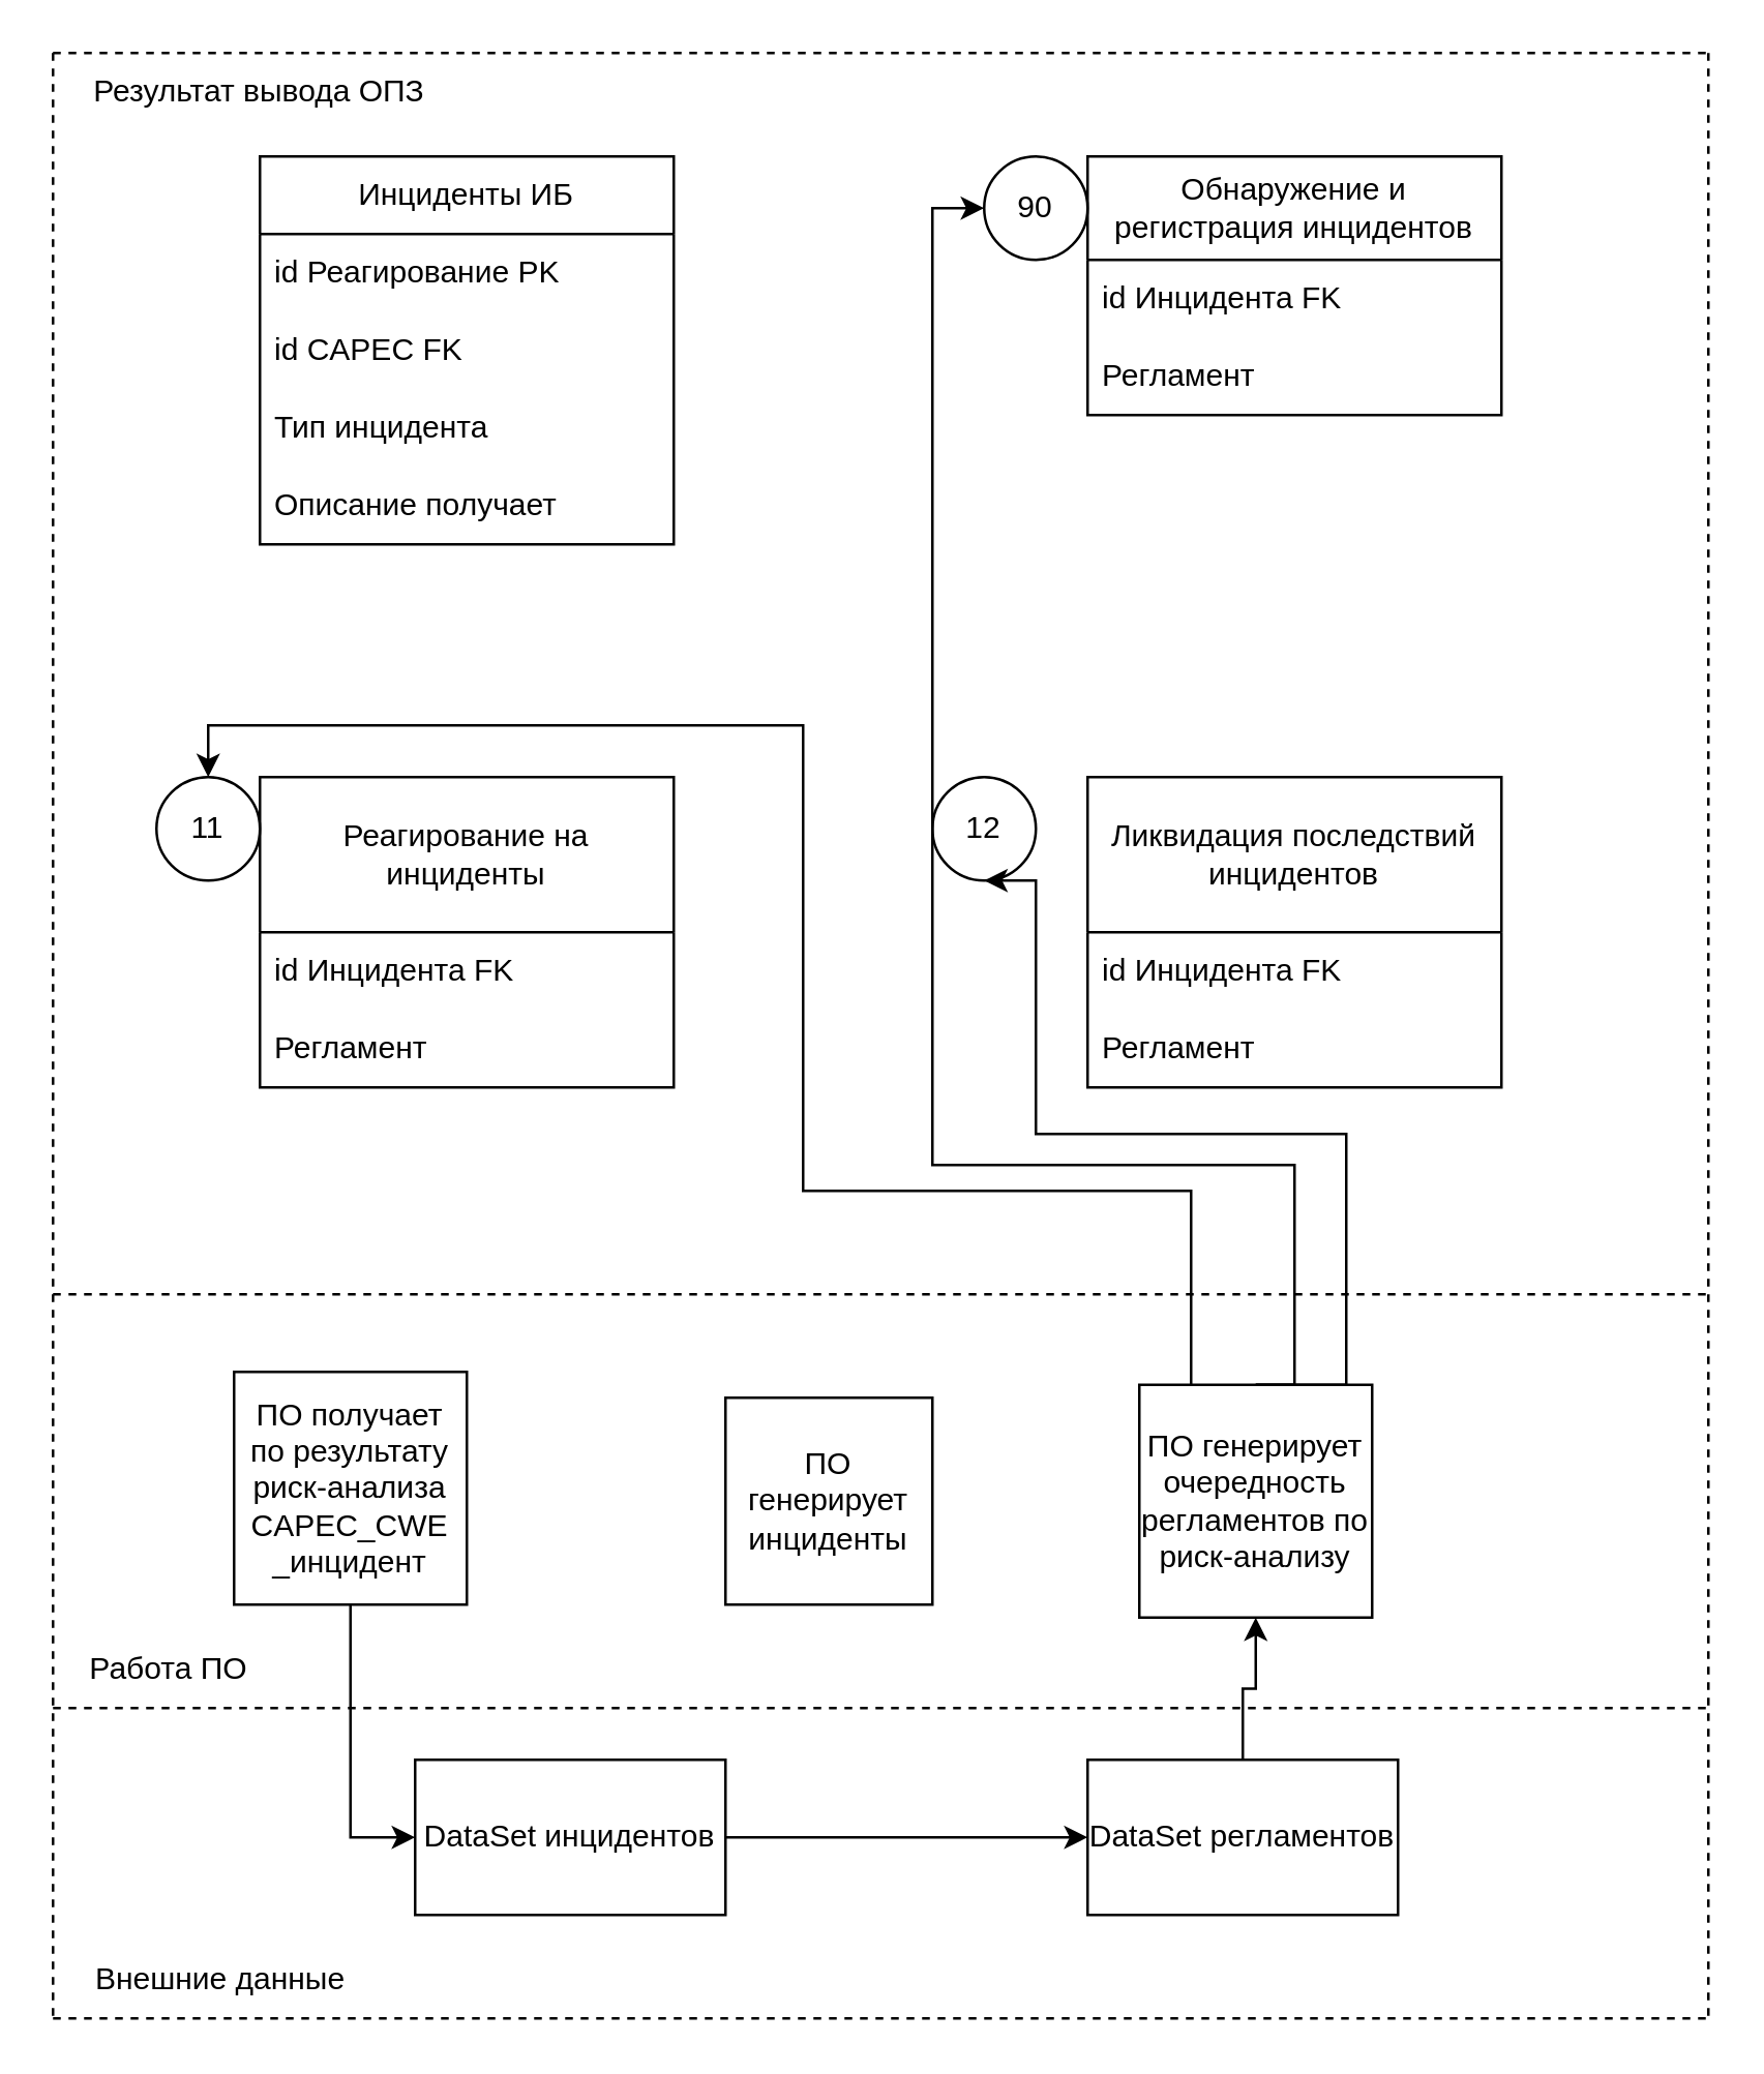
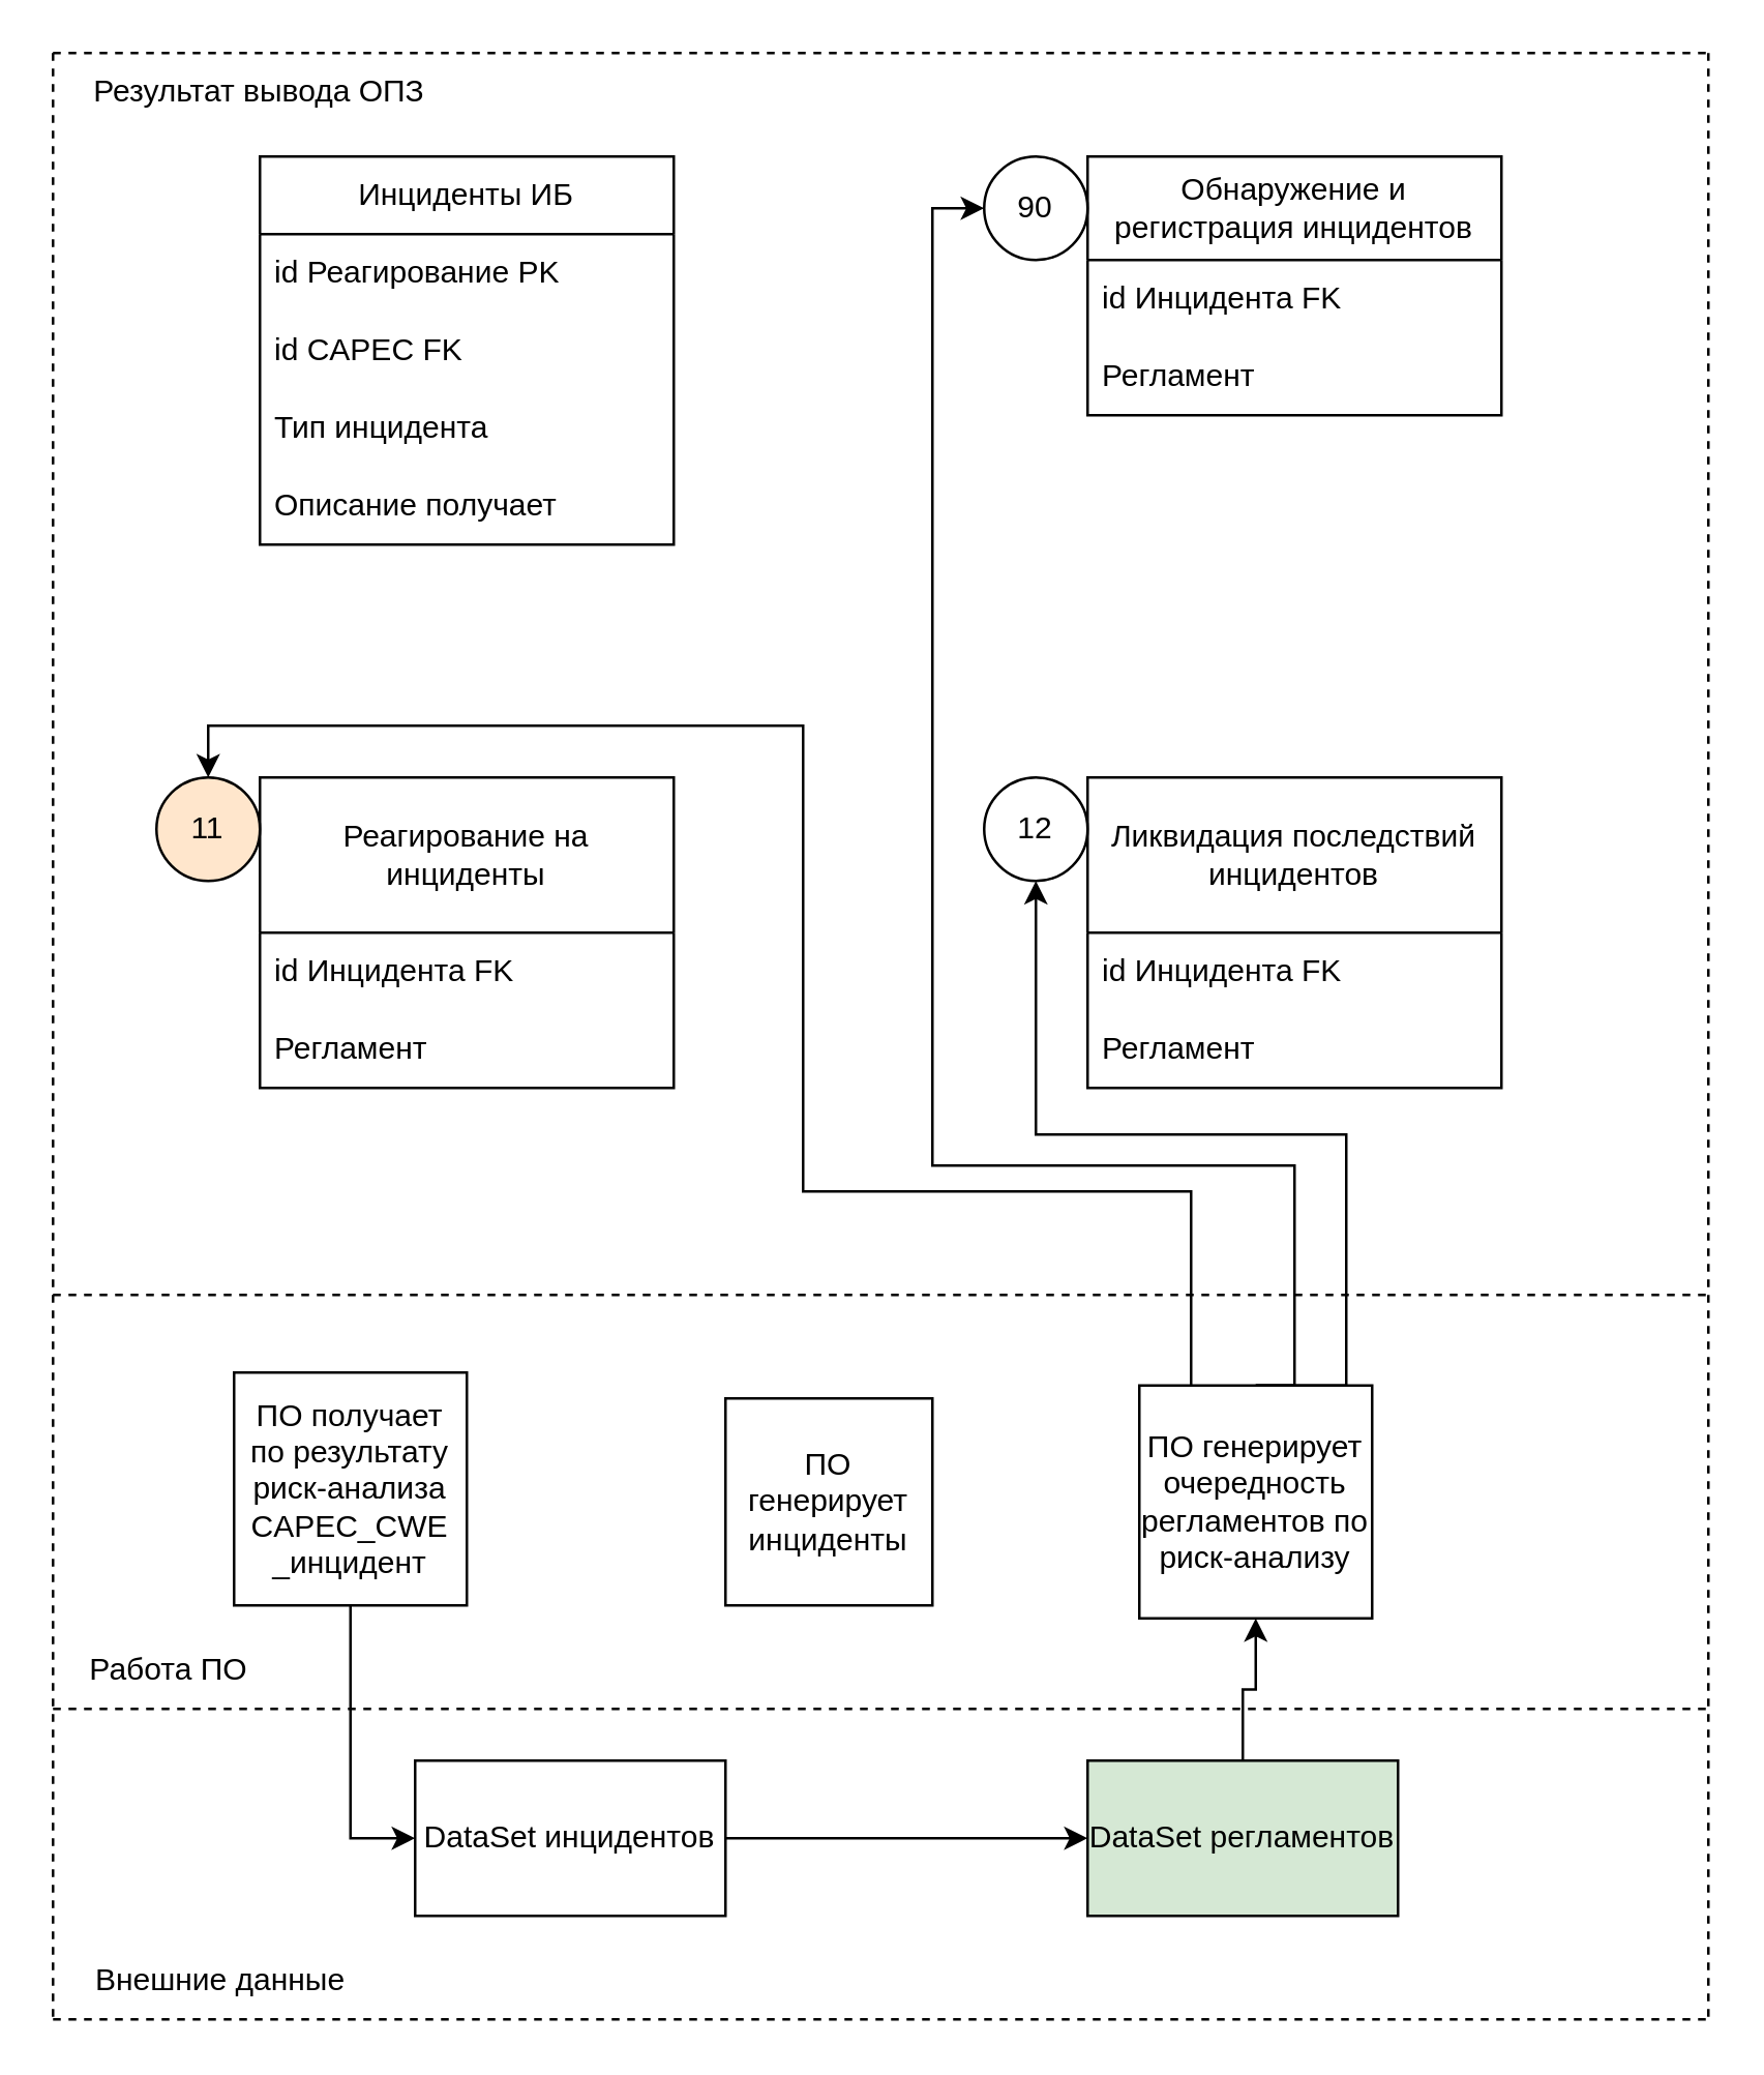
  <mxCell id="0" />
  <mxCell id="1" parent="0" />
  <mxCell id="2" value="" style="endArrow=none;dashed=1;html=1;rounded=0;" parent="1" edge="1"><mxGeometry width="50" height="50" relative="1" as="geometry"><mxPoint x="20" y="20" as="sourcePoint" /><mxPoint x="660" y="20" as="targetPoint" /></mxGeometry></mxCell>
  <mxCell id="3" value="" style="endArrow=none;dashed=1;html=1;rounded=0;" parent="1" edge="1"><mxGeometry width="50" height="50" relative="1" as="geometry"><mxPoint x="20" y="500" as="sourcePoint" /><mxPoint x="660" y="500" as="targetPoint" /></mxGeometry></mxCell>
  <mxCell id="4" value="" style="endArrow=none;dashed=1;html=1;rounded=0;" parent="1" edge="1"><mxGeometry width="50" height="50" relative="1" as="geometry"><mxPoint x="20" y="20" as="sourcePoint" /><mxPoint x="20" y="780" as="targetPoint" /></mxGeometry></mxCell>
  <mxCell id="5" value="" style="endArrow=none;dashed=1;html=1;rounded=0;" parent="1" edge="1"><mxGeometry width="50" height="50" relative="1" as="geometry"><mxPoint x="660" y="20" as="sourcePoint" /><mxPoint x="660" y="780" as="targetPoint" /></mxGeometry></mxCell>
  <mxCell id="6" value="Обнаружение и регистрация инцидентов" style="swimlane;fontStyle=0;childLayout=stackLayout;horizontal=1;startSize=40;horizontalStack=0;resizeParent=1;resizeParentMax=0;resizeLast=0;collapsible=1;marginBottom=0;whiteSpace=wrap;html=1;" parent="1" vertex="1"><mxGeometry x="420" y="60" width="160" height="100" as="geometry" /></mxCell>
  <mxCell id="7" value="id Инцидента FK" style="text;strokeColor=none;fillColor=none;align=left;verticalAlign=middle;spacingLeft=4;spacingRight=4;overflow=hidden;points=[[0,0.5],[1,0.5]];portConstraint=eastwest;rotatable=0;whiteSpace=wrap;html=1;" parent="6" vertex="1"><mxGeometry y="40" width="160" height="30" as="geometry" /></mxCell>
  <mxCell id="8" value="Регламент" style="text;strokeColor=none;fillColor=none;align=left;verticalAlign=middle;spacingLeft=4;spacingRight=4;overflow=hidden;points=[[0,0.5],[1,0.5]];portConstraint=eastwest;rotatable=0;whiteSpace=wrap;html=1;" parent="6" vertex="1"><mxGeometry y="70" width="160" height="30" as="geometry" /></mxCell>
  <mxCell id="9" value="Инциденты ИБ" style="swimlane;fontStyle=0;childLayout=stackLayout;horizontal=1;startSize=30;horizontalStack=0;resizeParent=1;resizeParentMax=0;resizeLast=0;collapsible=1;marginBottom=0;whiteSpace=wrap;html=1;" parent="1" vertex="1"><mxGeometry x="100" y="60" width="160" height="150" as="geometry"><mxRectangle x="290" y="200" width="140" height="30" as="alternateBounds" /></mxGeometry></mxCell>
  <mxCell id="10" value="id Реагирование PK" style="text;strokeColor=none;fillColor=none;align=left;verticalAlign=middle;spacingLeft=4;spacingRight=4;overflow=hidden;points=[[0,0.5],[1,0.5]];portConstraint=eastwest;rotatable=0;whiteSpace=wrap;html=1;" parent="9" vertex="1"><mxGeometry y="30" width="160" height="30" as="geometry" /></mxCell>
  <mxCell id="11" value="id CAPEC FK" style="text;strokeColor=none;fillColor=none;align=left;verticalAlign=middle;spacingLeft=4;spacingRight=4;overflow=hidden;points=[[0,0.5],[1,0.5]];portConstraint=eastwest;rotatable=0;whiteSpace=wrap;html=1;" parent="9" vertex="1"><mxGeometry y="60" width="160" height="30" as="geometry" /></mxCell>
  <mxCell id="12" value="Тип инцидента" style="text;strokeColor=none;fillColor=none;align=left;verticalAlign=middle;spacingLeft=4;spacingRight=4;overflow=hidden;points=[[0,0.5],[1,0.5]];portConstraint=eastwest;rotatable=0;whiteSpace=wrap;html=1;" parent="9" vertex="1"><mxGeometry y="90" width="160" height="30" as="geometry" /></mxCell>
  <mxCell id="13" value="Описание получает" style="text;strokeColor=none;fillColor=none;align=left;verticalAlign=middle;spacingLeft=4;spacingRight=4;overflow=hidden;points=[[0,0.5],[1,0.5]];portConstraint=eastwest;rotatable=0;whiteSpace=wrap;html=1;" parent="9" vertex="1"><mxGeometry y="120" width="160" height="30" as="geometry" /></mxCell>
  <mxCell id="14" value="Реагирование на инциденты" style="swimlane;fontStyle=0;childLayout=stackLayout;horizontal=1;startSize=60;horizontalStack=0;resizeParent=1;resizeParentMax=0;resizeLast=0;collapsible=1;marginBottom=0;whiteSpace=wrap;html=1;" parent="1" vertex="1"><mxGeometry x="100" y="300" width="160" height="120" as="geometry"><mxRectangle x="290" y="440" width="200" height="60" as="alternateBounds" /></mxGeometry></mxCell>
  <mxCell id="15" value="id Инцидента FK" style="text;strokeColor=none;fillColor=none;align=left;verticalAlign=middle;spacingLeft=4;spacingRight=4;overflow=hidden;points=[[0,0.5],[1,0.5]];portConstraint=eastwest;rotatable=0;whiteSpace=wrap;html=1;" parent="14" vertex="1"><mxGeometry y="60" width="160" height="30" as="geometry" /></mxCell>
  <mxCell id="16" value="Регламент" style="text;strokeColor=none;fillColor=none;align=left;verticalAlign=middle;spacingLeft=4;spacingRight=4;overflow=hidden;points=[[0,0.5],[1,0.5]];portConstraint=eastwest;rotatable=0;whiteSpace=wrap;html=1;" parent="14" vertex="1"><mxGeometry y="90" width="160" height="30" as="geometry" /></mxCell>
  <mxCell id="17" value="Ликвидация последствий инцидентов" style="swimlane;fontStyle=0;childLayout=stackLayout;horizontal=1;startSize=60;horizontalStack=0;resizeParent=1;resizeParentMax=0;resizeLast=0;collapsible=1;marginBottom=0;whiteSpace=wrap;html=1;" parent="1" vertex="1"><mxGeometry x="420" y="300" width="160" height="120" as="geometry" /></mxCell>
  <mxCell id="18" value="id Инцидента FK" style="text;strokeColor=none;fillColor=none;align=left;verticalAlign=middle;spacingLeft=4;spacingRight=4;overflow=hidden;points=[[0,0.5],[1,0.5]];portConstraint=eastwest;rotatable=0;whiteSpace=wrap;html=1;" parent="17" vertex="1"><mxGeometry y="60" width="160" height="30" as="geometry" /></mxCell>
  <mxCell id="19" value="Регламент" style="text;strokeColor=none;fillColor=none;align=left;verticalAlign=middle;spacingLeft=4;spacingRight=4;overflow=hidden;points=[[0,0.5],[1,0.5]];portConstraint=eastwest;rotatable=0;whiteSpace=wrap;html=1;" parent="17" vertex="1"><mxGeometry y="90" width="160" height="30" as="geometry" /></mxCell>
  <mxCell id="20" value="90" style="ellipse;whiteSpace=wrap;html=1;aspect=fixed;" parent="1" vertex="1"><mxGeometry x="380" y="60" width="40" height="40" as="geometry" /></mxCell>
- <mxCell id="21" value="11" style="ellipse;whiteSpace=wrap;html=1;aspect=fixed;" parent="1" vertex="1"><mxGeometry x="60" y="300" width="40" height="40" as="geometry" /></mxCell>
- <mxCell id="22" value="12" style="ellipse;whiteSpace=wrap;html=1;aspect=fixed;" parent="1" vertex="1"><mxGeometry x="360" y="300" width="40" height="40" as="geometry" /></mxCell>
+ <mxCell id="21" value="11" style="ellipse;whiteSpace=wrap;html=1;aspect=fixed;fillColor=#ffe6cc;" parent="1" vertex="1"><mxGeometry x="60" y="300" width="40" height="40" as="geometry" /></mxCell>
+ <mxCell id="22" value="12" style="ellipse;whiteSpace=wrap;html=1;aspect=fixed;" parent="1" vertex="1"><mxGeometry x="380" y="300" width="40" height="40" as="geometry" /></mxCell>
  <mxCell id="23" value="" style="endArrow=none;dashed=1;html=1;rounded=0;" parent="1" edge="1"><mxGeometry width="50" height="50" relative="1" as="geometry"><mxPoint x="20" y="660" as="sourcePoint" /><mxPoint x="660" y="660" as="targetPoint" /></mxGeometry></mxCell>
  <mxCell id="24" value="" style="endArrow=none;dashed=1;html=1;rounded=0;" parent="1" edge="1"><mxGeometry width="50" height="50" relative="1" as="geometry"><mxPoint x="20" y="780" as="sourcePoint" /><mxPoint x="660" y="780" as="targetPoint" /></mxGeometry></mxCell>
  <mxCell id="25" value="Результат вывода ОПЗ" style="text;html=1;align=center;verticalAlign=middle;whiteSpace=wrap;rounded=0;" parent="1" vertex="1"><mxGeometry x="20" y="20" width="160" height="30" as="geometry" /></mxCell>
  <mxCell id="26" value="Работа ПО" style="text;html=1;align=center;verticalAlign=middle;whiteSpace=wrap;rounded=0;" parent="1" vertex="1"><mxGeometry x="20" y="630" width="90" height="30" as="geometry" /></mxCell>
  <mxCell id="27" value="Внешние данные" style="text;html=1;align=center;verticalAlign=middle;whiteSpace=wrap;rounded=0;" parent="1" vertex="1"><mxGeometry x="20" y="750" width="130" height="30" as="geometry" /></mxCell>
  <mxCell id="28" style="edgeStyle=orthogonalEdgeStyle;rounded=0;orthogonalLoop=1;jettySize=auto;html=1;entryX=0;entryY=0.5;entryDx=0;entryDy=0;" edge="1" parent="1" source="29" target="34"><mxGeometry relative="1" as="geometry" /></mxCell>
  <mxCell id="29" value="DataSet инцидентов" style="rounded=0;whiteSpace=wrap;html=1;" vertex="1" parent="1"><mxGeometry x="160" y="680" width="120" height="60" as="geometry" /></mxCell>
  <mxCell id="30" style="edgeStyle=orthogonalEdgeStyle;rounded=0;orthogonalLoop=1;jettySize=auto;html=1;exitX=0.5;exitY=1;exitDx=0;exitDy=0;entryX=0;entryY=0.5;entryDx=0;entryDy=0;" edge="1" parent="1" source="31" target="29"><mxGeometry relative="1" as="geometry" /></mxCell>
  <mxCell id="31" value="ПО получает по результату риск-анализа CAPEC_CWE&lt;div&gt;_инцидент&lt;/div&gt;" style="whiteSpace=wrap;html=1;aspect=fixed;" vertex="1" parent="1"><mxGeometry x="90" y="530" width="90" height="90" as="geometry" /></mxCell>
  <mxCell id="32" value="ПО генерирует инциденты" style="whiteSpace=wrap;html=1;aspect=fixed;" vertex="1" parent="1"><mxGeometry x="280" y="540" width="80" height="80" as="geometry" /></mxCell>
  <mxCell id="33" style="edgeStyle=orthogonalEdgeStyle;rounded=0;orthogonalLoop=1;jettySize=auto;html=1;exitX=0.5;exitY=0;exitDx=0;exitDy=0;entryX=0.5;entryY=1;entryDx=0;entryDy=0;" edge="1" parent="1" source="34" target="38"><mxGeometry relative="1" as="geometry" /></mxCell>
- <mxCell id="34" value="DataSet регламентов" style="rounded=0;whiteSpace=wrap;html=1;" vertex="1" parent="1"><mxGeometry x="420" y="680" width="120" height="60" as="geometry" /></mxCell>
+ <mxCell id="34" value="DataSet регламентов" style="rounded=0;whiteSpace=wrap;html=1;fillColor=#d5e8d4;" vertex="1" parent="1"><mxGeometry x="420" y="680" width="120" height="60" as="geometry" /></mxCell>
  <mxCell id="35" style="edgeStyle=orthogonalEdgeStyle;rounded=0;orthogonalLoop=1;jettySize=auto;html=1;exitX=0.5;exitY=0;exitDx=0;exitDy=0;entryX=0.5;entryY=1;entryDx=0;entryDy=0;" edge="1" parent="1" source="38" target="22"><mxGeometry relative="1" as="geometry"><Array as="points"><mxPoint x="520" y="535" /><mxPoint x="520" y="438" /><mxPoint x="400" y="438" /></Array></mxGeometry></mxCell>
  <mxCell id="36" style="edgeStyle=orthogonalEdgeStyle;rounded=0;orthogonalLoop=1;jettySize=auto;html=1;exitX=0.5;exitY=0;exitDx=0;exitDy=0;entryX=0;entryY=0.5;entryDx=0;entryDy=0;" edge="1" parent="1" source="38" target="20"><mxGeometry relative="1" as="geometry"><Array as="points"><mxPoint x="500" y="450" /><mxPoint x="360" y="450" /><mxPoint x="360" y="80" /></Array></mxGeometry></mxCell>
  <mxCell id="37" style="edgeStyle=orthogonalEdgeStyle;rounded=0;orthogonalLoop=1;jettySize=auto;html=1;exitX=0;exitY=0.5;exitDx=0;exitDy=0;entryX=0.5;entryY=0;entryDx=0;entryDy=0;" edge="1" parent="1" source="38" target="21"><mxGeometry relative="1" as="geometry"><Array as="points"><mxPoint x="460" y="460" /><mxPoint x="310" y="460" /><mxPoint x="310" y="280" /><mxPoint x="80" y="280" /></Array></mxGeometry></mxCell>
  <mxCell id="38" value="ПО генерирует очередность регламентов по риск-анализу" style="whiteSpace=wrap;html=1;aspect=fixed;" vertex="1" parent="1"><mxGeometry x="440" y="535" width="90" height="90" as="geometry" /></mxCell>
